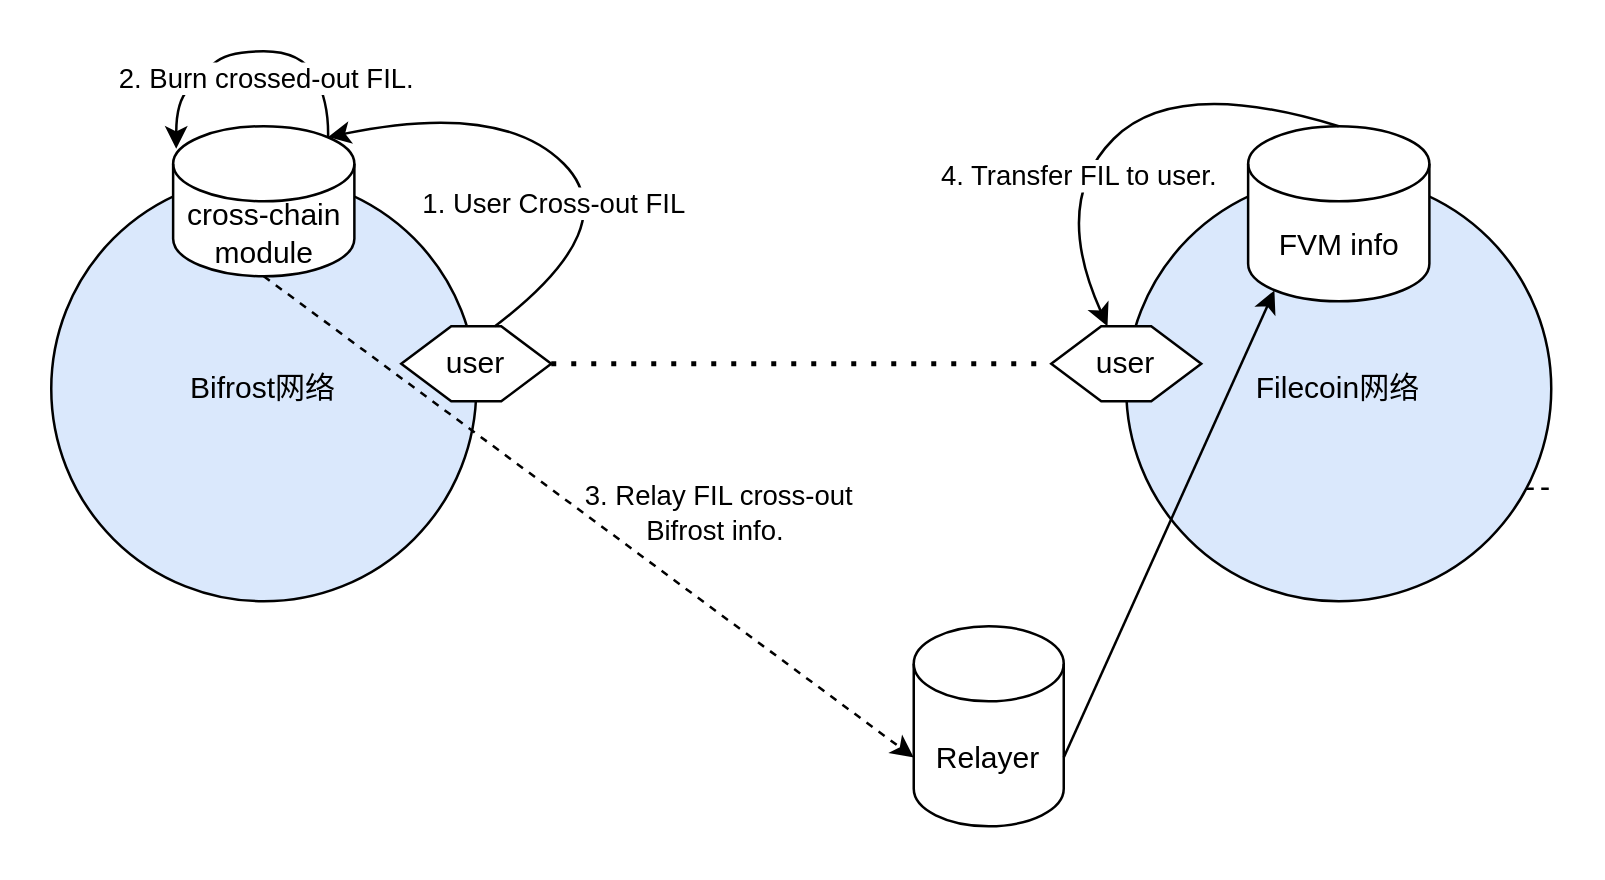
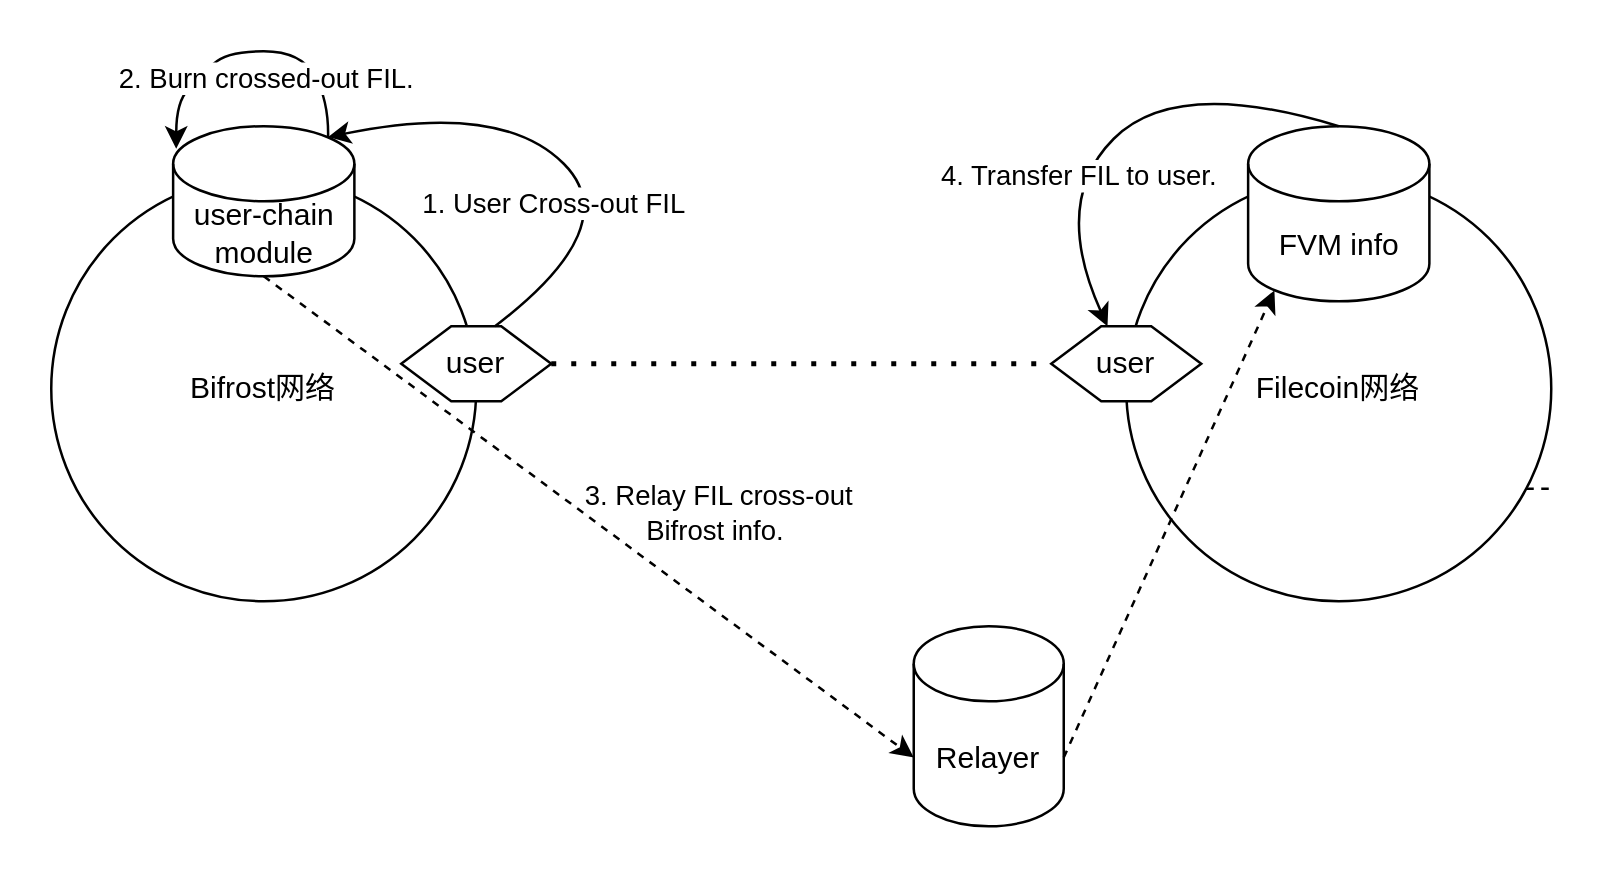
  <mxCell id="0" />
  <mxCell id="1" parent="0" />
- <mxCell id="2" value="Bifrost网络" style="ellipse;whiteSpace=wrap;html=1;aspect=fixed;fillColor=#dae8fc;" parent="1" vertex="1"><mxGeometry x="20" y="70" width="170" height="170" as="geometry" /></mxCell>
- <mxCell id="3" value="Filecoin网络" style="ellipse;whiteSpace=wrap;html=1;aspect=fixed;fillColor=#dae8fc;" parent="1" vertex="1"><mxGeometry x="450" y="70" width="170" height="170" as="geometry" /></mxCell>
+ <mxCell id="2" value="Bifrost网络" style="ellipse;whiteSpace=wrap;html=1;aspect=fixed;" parent="1" vertex="1"><mxGeometry x="20" y="70" width="170" height="170" as="geometry" /></mxCell>
+ <mxCell id="3" value="Filecoin网络" style="ellipse;whiteSpace=wrap;html=1;aspect=fixed;" parent="1" vertex="1"><mxGeometry x="450" y="70" width="170" height="170" as="geometry" /></mxCell>
  <mxCell id="4" value="user" style="shape=hexagon;perimeter=hexagonPerimeter2;whiteSpace=wrap;html=1;fixedSize=1;" parent="1" vertex="1"><mxGeometry x="160" y="130" width="60" height="30" as="geometry" /></mxCell>
  <mxCell id="5" value="user" style="shape=hexagon;perimeter=hexagonPerimeter2;whiteSpace=wrap;html=1;fixedSize=1;" parent="1" vertex="1"><mxGeometry x="420" y="130" width="60" height="30" as="geometry" /></mxCell>
  <mxCell id="6" value="" style="endArrow=none;dashed=1;html=1;dashPattern=1 3;strokeWidth=2;rounded=0;exitX=1;exitY=0.5;exitDx=0;exitDy=0;entryX=0;entryY=0.5;entryDx=0;entryDy=0;" parent="1" source="4" target="5" edge="1"><mxGeometry width="50" height="50" relative="1" as="geometry"><mxPoint x="260" y="210" as="sourcePoint" /><mxPoint x="310" y="160" as="targetPoint" /></mxGeometry></mxCell>
  <mxCell id="7" value="FVM info" style="shape=cylinder3;whiteSpace=wrap;html=1;boundedLbl=1;backgroundOutline=1;size=15;" parent="1" vertex="1"><mxGeometry x="498.75" y="50" width="72.5" height="70" as="geometry" /></mxCell>
- <mxCell id="8" value="cross-chain module" style="shape=cylinder3;whiteSpace=wrap;html=1;boundedLbl=1;backgroundOutline=1;size=15;" parent="1" vertex="1"><mxGeometry x="68.75" y="50" width="72.5" height="60" as="geometry" /></mxCell>
+ <mxCell id="8" value="user-chain module" style="shape=cylinder3;whiteSpace=wrap;html=1;boundedLbl=1;backgroundOutline=1;size=15;" parent="1" vertex="1"><mxGeometry x="68.75" y="50" width="72.5" height="60" as="geometry" /></mxCell>
  <mxCell id="9" value="Relayer" style="shape=cylinder3;whiteSpace=wrap;html=1;boundedLbl=1;backgroundOutline=1;size=15;" parent="1" vertex="1"><mxGeometry x="365" y="250" width="60" height="80" as="geometry" /></mxCell>
  <mxCell id="10" value="" style="endArrow=none;dashed=1;html=1;rounded=0;exitX=1;exitY=0.5;exitDx=0;exitDy=0;" parent="1" edge="1"><mxGeometry width="50" height="50" relative="1" as="geometry"><mxPoint x="610" y="195" as="sourcePoint" /><mxPoint x="620" y="195" as="targetPoint" /></mxGeometry></mxCell>
- <mxCell id="11" value="" style="endArrow=classic;html=1;rounded=0;dashed=0;entryX=0.145;entryY=1;entryDx=0;entryDy=-4.35;entryPerimeter=0;exitX=1;exitY=0;exitDx=0;exitDy=52.5;exitPerimeter=0;" parent="1" source="9" target="7" edge="1"><mxGeometry width="50" height="50" relative="1" as="geometry"><mxPoint x="530" y="360" as="sourcePoint" /><mxPoint x="530" y="350" as="targetPoint" /></mxGeometry></mxCell>
+ <mxCell id="11" value="" style="endArrow=classic;html=1;rounded=0;dashed=1;entryX=0.145;entryY=1;entryDx=0;entryDy=-4.35;entryPerimeter=0;exitX=1;exitY=0;exitDx=0;exitDy=52.5;exitPerimeter=0;" parent="1" source="9" target="7" edge="1"><mxGeometry width="50" height="50" relative="1" as="geometry"><mxPoint x="530" y="360" as="sourcePoint" /><mxPoint x="530" y="350" as="targetPoint" /></mxGeometry></mxCell>
  <mxCell id="12" value="3. Relay FIL cross-out&lt;br&gt;Bifrost info.&amp;nbsp;" style="edgeLabel;html=1;align=center;verticalAlign=middle;resizable=0;points=[];" parent="11" vertex="1" connectable="0"><mxGeometry x="0.197" y="-3" relative="1" as="geometry"><mxPoint x="-192" y="13" as="offset" /></mxGeometry></mxCell>
  <mxCell id="13" value="" style="endArrow=classic;html=1;rounded=0;dashed=1;exitX=0.5;exitY=1;exitDx=0;exitDy=0;exitPerimeter=0;entryX=0;entryY=0;entryDx=0;entryDy=52.5;entryPerimeter=0;" parent="1" source="8" target="9" edge="1"><mxGeometry width="50" height="50" relative="1" as="geometry"><mxPoint x="170" y="370" as="sourcePoint" /><mxPoint x="180" y="370" as="targetPoint" /></mxGeometry></mxCell>
  <mxCell id="14" value="" style="curved=1;endArrow=classic;html=1;rounded=0;entryX=0.855;entryY=0;entryDx=0;entryDy=4.35;entryPerimeter=0;exitX=0.625;exitY=0;exitDx=0;exitDy=0;" edge="1" parent="1" source="4" target="8"><mxGeometry width="50" height="50" relative="1" as="geometry"><mxPoint x="200" y="90" as="sourcePoint" /><mxPoint x="250" y="40" as="targetPoint" /><Array as="points"><mxPoint x="250" y="90" /><mxPoint x="200" y="40" /></Array></mxGeometry></mxCell>
  <mxCell id="15" value="1. User Cross-out FIL" style="edgeLabel;html=1;align=center;verticalAlign=middle;resizable=0;points=[];" vertex="1" connectable="0" parent="14"><mxGeometry x="0.581" y="4" relative="1" as="geometry"><mxPoint x="46" y="31" as="offset" /></mxGeometry></mxCell>
  <mxCell id="16" value="" style="curved=1;endArrow=classic;html=1;rounded=0;exitX=0.855;exitY=0;exitDx=0;exitDy=4.35;exitPerimeter=0;entryX=0.017;entryY=0.15;entryDx=0;entryDy=0;entryPerimeter=0;" edge="1" parent="1" source="8" target="8"><mxGeometry width="50" height="50" relative="1" as="geometry"><mxPoint x="20" y="40" as="sourcePoint" /><mxPoint x="70" y="-10" as="targetPoint" /><Array as="points"><mxPoint x="131" y="40" /><mxPoint x="120" y="20" /><mxPoint x="90" y="20" /><mxPoint x="80" y="30" /><mxPoint x="70" y="40" /></Array></mxGeometry></mxCell>
  <mxCell id="17" value="2. Burn crossed-out FIL." style="edgeLabel;html=1;align=center;verticalAlign=middle;resizable=0;points=[];" vertex="1" connectable="0" parent="16"><mxGeometry x="-0.001" relative="1" as="geometry"><mxPoint x="5" y="10" as="offset" /></mxGeometry></mxCell>
  <mxCell id="18" value="" style="curved=1;endArrow=classic;html=1;rounded=0;exitX=0.5;exitY=0;exitDx=0;exitDy=0;exitPerimeter=0;entryX=0.375;entryY=0;entryDx=0;entryDy=0;" edge="1" parent="1" source="7" target="5"><mxGeometry width="50" height="50" relative="1" as="geometry"><mxPoint x="420" y="40" as="sourcePoint" /><mxPoint x="470" y="-10" as="targetPoint" /><Array as="points"><mxPoint x="470" y="30" /><mxPoint x="420" y="80" /></Array></mxGeometry></mxCell>
  <mxCell id="19" value="4. Transfer FIL to user." style="edgeLabel;html=1;align=center;verticalAlign=middle;resizable=0;points=[];" vertex="1" connectable="0" parent="18"><mxGeometry x="-0.224" y="7" relative="1" as="geometry"><mxPoint x="-40" y="30" as="offset" /></mxGeometry></mxCell>
